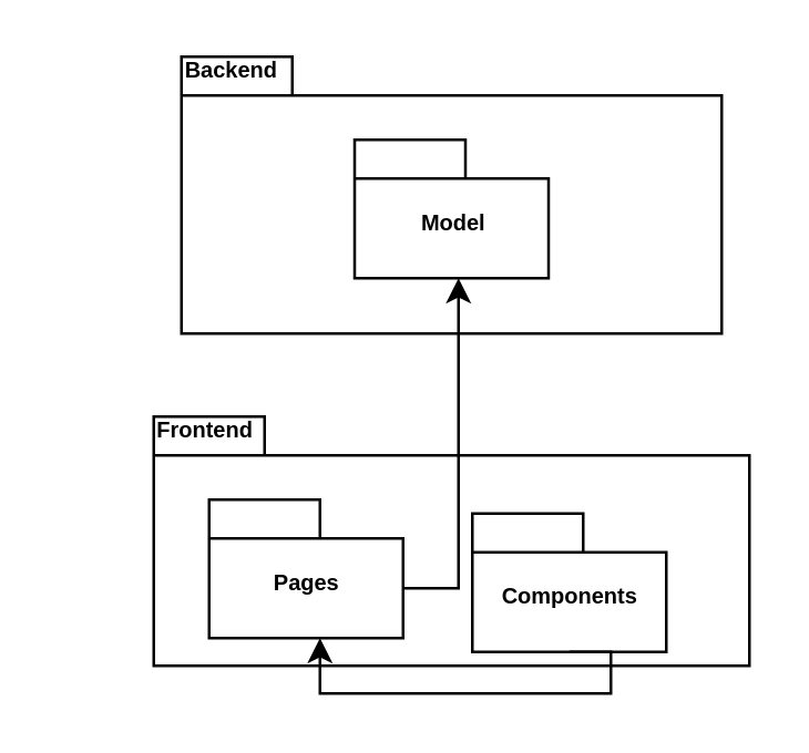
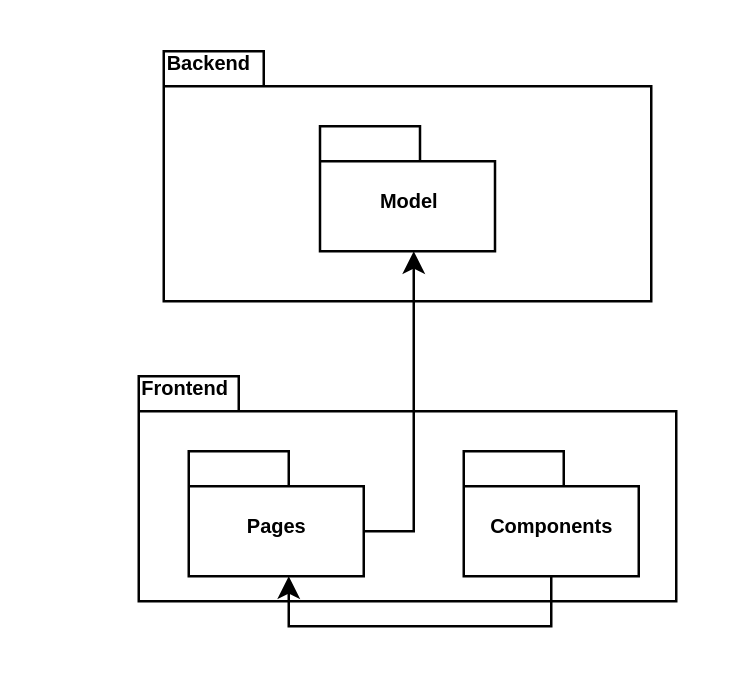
  <mxCell id="0" />
  <mxCell id="1" parent="0" />
  <mxCell id="2" value="" style="shape=folder;fontStyle=1;spacingTop=10;tabWidth=40;tabHeight=14;tabPosition=left;html=1;fontSize=8;" vertex="1" parent="1"><mxGeometry x="65" y="20" width="195" height="100" as="geometry" /></mxCell>
  <mxCell id="3" value="Model" style="shape=folder;fontStyle=1;spacingTop=10;tabWidth=40;tabHeight=14;tabPosition=left;html=1;fontSize=8;" vertex="1" parent="1"><mxGeometry x="127.5" y="50" width="70" height="50" as="geometry" /></mxCell>
  <mxCell id="4" value="   Backend" style="text;align=center;fontStyle=1;verticalAlign=middle;spacingLeft=3;spacingRight=3;strokeColor=none;rotatable=0;points=[[0,0.5],[1,0.5]];portConstraint=eastwest;fontSize=8;" vertex="1" parent="1"><mxGeometry x="65" y="20" width="30" height="10" as="geometry" /></mxCell>
  <mxCell id="5" value="" style="shape=folder;fontStyle=1;spacingTop=10;tabWidth=40;tabHeight=14;tabPosition=left;html=1;fontSize=8;" vertex="1" parent="1"><mxGeometry x="55" y="150" width="215" height="90" as="geometry" /></mxCell>
  <mxCell id="6" value="&lt;span style=&quot;font-size: 8px;&quot;&gt;&amp;nbsp; &amp;nbsp;Frontend&lt;/span&gt;" style="text;strokeColor=none;fillColor=none;html=1;fontSize=24;fontStyle=1;verticalAlign=middle;align=center;" vertex="1" parent="1"><mxGeometry x="20" y="130" width="100" height="40" as="geometry" /></mxCell>
  <mxCell id="7" value="Pages" style="shape=folder;fontStyle=1;spacingTop=10;tabWidth=40;tabHeight=14;tabPosition=left;html=1;fontSize=8;" vertex="1" parent="1"><mxGeometry x="75" y="180" width="70" height="50" as="geometry" /></mxCell>
- <mxCell id="8" value="Components" style="shape=folder;fontStyle=1;spacingTop=10;tabWidth=40;tabHeight=14;tabPosition=left;html=1;fontSize=8;" vertex="1" parent="1"><mxGeometry x="170" y="185" width="70" height="50" as="geometry" /></mxCell>
+ <mxCell id="8" value="Components" style="shape=folder;fontStyle=1;spacingTop=10;tabWidth=40;tabHeight=14;tabPosition=left;html=1;fontSize=8;" vertex="1" parent="1"><mxGeometry x="185" y="180" width="70" height="50" as="geometry" /></mxCell>
  <mxCell id="9" value="" style="edgeStyle=segmentEdgeStyle;endArrow=classic;html=1;rounded=0;fontSize=8;exitX=0;exitY=0;exitDx=70;exitDy=32;exitPerimeter=0;" edge="1" parent="1" source="7"><mxGeometry width="50" height="50" relative="1" as="geometry"><mxPoint x="115" y="150" as="sourcePoint" /><mxPoint x="165" y="100" as="targetPoint" /></mxGeometry></mxCell>
  <mxCell id="10" value="" style="edgeStyle=segmentEdgeStyle;endArrow=classic;html=1;rounded=0;fontSize=8;exitX=0.5;exitY=1;exitDx=0;exitDy=0;exitPerimeter=0;" edge="1" parent="1" source="8"><mxGeometry width="50" height="50" relative="1" as="geometry"><mxPoint x="65" y="280" as="sourcePoint" /><mxPoint x="115" y="230" as="targetPoint" /><Array as="points"><mxPoint x="220" y="250" /><mxPoint x="115" y="250" /></Array></mxGeometry></mxCell>
